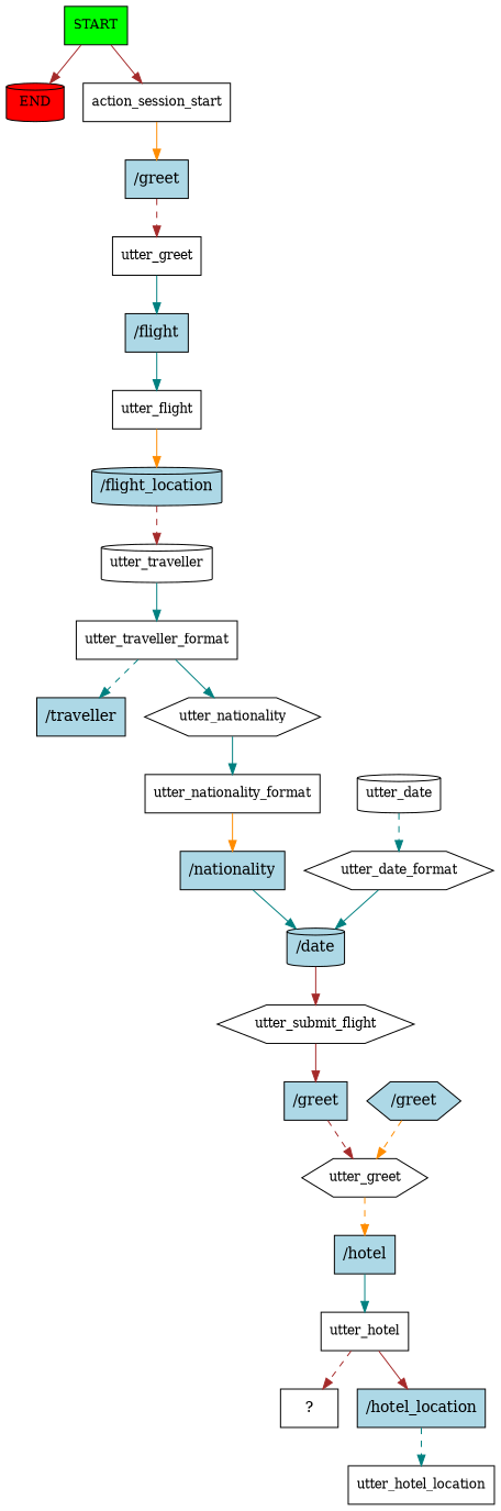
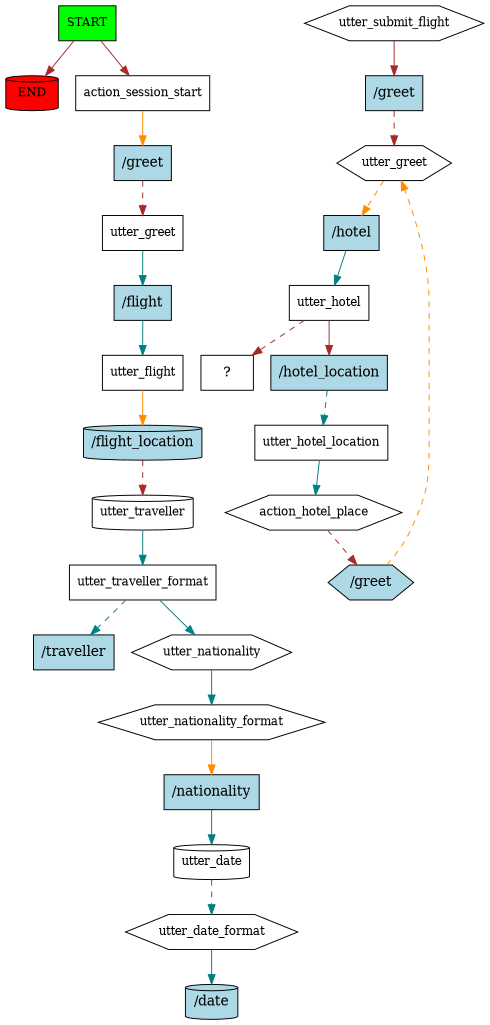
  digraph {
    node [fontsize=12 shape=box]
    edge [color=teal style=solid]
    n1 [fillcolor=green label=START style=filled]
    n2 [fillcolor=red label=END shape=cylinder style=filled]
    n3 [label=action_session_start]
    n4 [fillcolor=lightblue label="/greet" style=filled fontsize=""]
    n5 [label=utter_greet]
    n6 [fillcolor=lightblue label="/flight" style=filled fontsize=""]
    n7 [label=utter_flight]
    n8 [fillcolor=lightblue label="/flight_location" shape=cylinder style=filled fontsize=""]
    n9 [label=utter_traveller shape=cylinder]
    n10 [label=utter_traveller_format]
    n11 [fillcolor=lightblue label="/traveller" style=filled fontsize=""]
    n12 [label=utter_nationality shape=hexagon]
-   n13 [label=utter_nationality_format]
+   n13 [label=utter_nationality_format shape=hexagon]
    n14 [fillcolor=lightblue label="/nationality" style=filled fontsize=""]
    n15 [label=utter_date shape=cylinder]
    n16 [label=utter_date_format shape=hexagon]
    n17 [fillcolor=lightblue label="/date" shape=cylinder style=filled fontsize=""]
    n18 [label=utter_submit_flight shape=hexagon]
    n19 [fillcolor=lightblue label="/greet" style=filled fontsize=""]
    n20 [label=utter_greet shape=hexagon]
    n21 [fillcolor=lightblue label="/hotel" style=filled fontsize=""]
    n22 [label=utter_hotel]
    n23 [label="  ?  " fontsize=""]
    n24 [fillcolor=lightblue label="/hotel_location" style=filled fontsize=""]
    n25 [label=utter_hotel_location]
+   n26 [label=action_hotel_place shape=hexagon]
    n27 [fillcolor=lightblue label="/greet" shape=hexagon style=filled fontsize=""]
    n1 -> n2 [color=brown]
    n1 -> n3 [color=brown]
    n3 -> n4 [color=darkorange]
    n4 -> n5 [color=brown style=dashed]
    n5 -> n6
    n6 -> n7
    n7 -> n8 [color=darkorange]
    n8 -> n9 [color=brown style=dashed]
    n9 -> n10
    n10 -> n11 [style=dashed]
    n10 -> n12
    n12 -> n13
    n13 -> n14 [color=darkorange]
-   n14 -> n17
+   n14 -> n15
    n15 -> n16 [style=dashed]
    n16 -> n17
-   n17 -> n18 [color=brown]
    n18 -> n19 [color=brown]
    n19 -> n20 [color=brown style=dashed]
    n20 -> n21 [color=darkorange style=dashed]
    n21 -> n22
    n22 -> n23 [color=brown style=dashed]
    n22 -> n24 [color=brown]
    n24 -> n25 [style=dashed]
+   n25 -> n26
+   n26 -> n27 [color=brown style=dashed]
    n27 -> n20 [color=darkorange style=dashed]
  }
